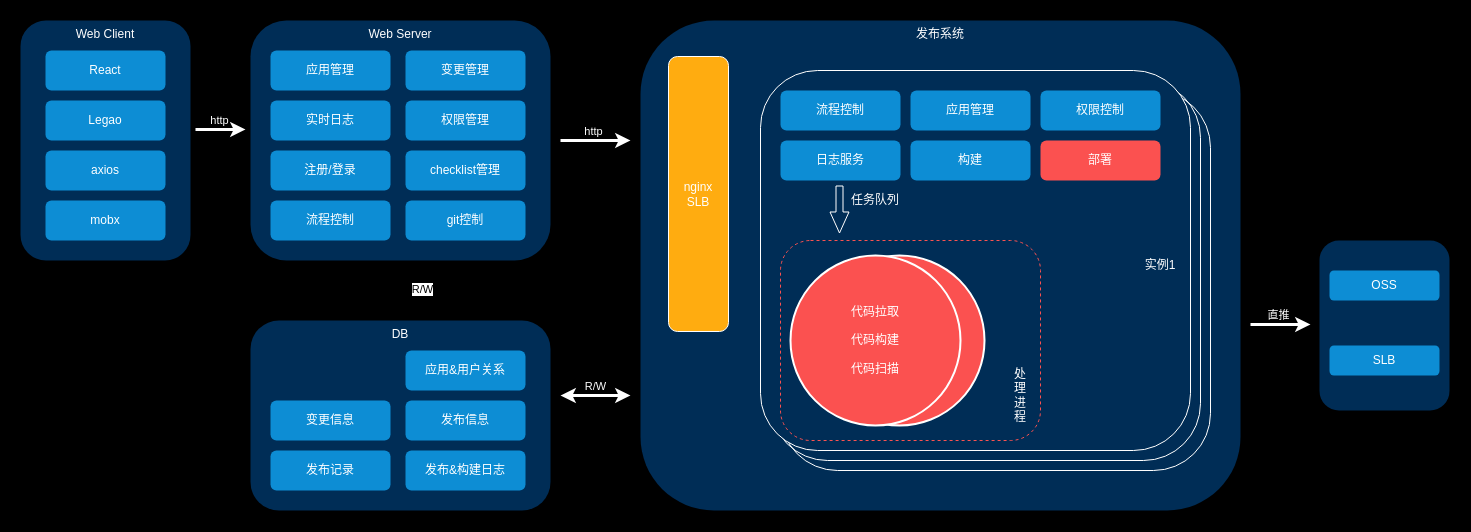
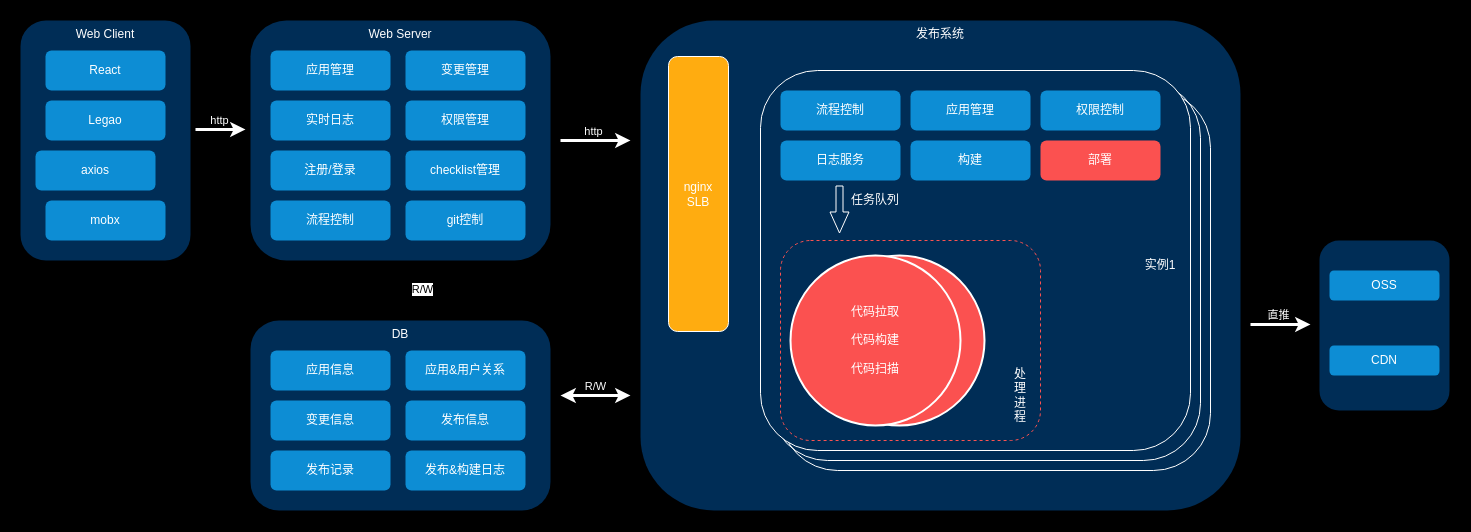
  <mxCell id="0" />
  <mxCell id="1" parent="0" />
  <mxCell id="2" value="&lt;span&gt;发布系统&lt;br&gt;&lt;/span&gt;" style="rounded=1;whiteSpace=wrap;html=1;verticalAlign=top;fontColor=#FFFFFF;fillColor=#002d56;strokeColor=none;" vertex="1" parent="1"><mxGeometry x="640" y="20" width="600" height="490" as="geometry" /></mxCell>
  <mxCell id="3" value="" style="rounded=1;whiteSpace=wrap;html=1;fillColor=none;strokeColor=#FFFFFF;" vertex="1" parent="1"><mxGeometry x="780" y="90" width="430" height="380" as="geometry" /></mxCell>
  <mxCell id="4" value="" style="rounded=1;whiteSpace=wrap;html=1;fillColor=none;strokeColor=#FFFFFF;" vertex="1" parent="1"><mxGeometry x="770" y="80" width="430" height="380" as="geometry" /></mxCell>
  <mxCell id="5" value="" style="rounded=1;whiteSpace=wrap;html=1;strokeColor=#FFFFFF;fillColor=#002d56;" vertex="1" parent="1"><mxGeometry x="760" y="70" width="430" height="380" as="geometry" /></mxCell>
  <mxCell id="6" value="Web Server" style="rounded=1;whiteSpace=wrap;html=1;verticalAlign=top;fontColor=#FFFFFF;strokeColor=none;fillColor=#002d56;" vertex="1" parent="1"><mxGeometry x="250" y="20" width="300" height="240" as="geometry" /></mxCell>
  <mxCell id="7" value="变更管理" style="rounded=1;whiteSpace=wrap;html=1;strokeColor=none;fillColor=#0d8dd4;fontColor=#FFFFFF;" vertex="1" parent="1"><mxGeometry x="405" y="50" width="120" height="40" as="geometry" /></mxCell>
  <mxCell id="8" value="实时日志" style="rounded=1;whiteSpace=wrap;html=1;strokeColor=none;fillColor=#0d8dd4;fontColor=#FFFFFF;" vertex="1" parent="1"><mxGeometry x="270" y="100" width="120" height="40" as="geometry" /></mxCell>
  <mxCell id="9" value="权限管理" style="rounded=1;whiteSpace=wrap;html=1;strokeColor=none;fillColor=#0d8dd4;fontColor=#FFFFFF;" vertex="1" parent="1"><mxGeometry x="405" y="100" width="120" height="40" as="geometry" /></mxCell>
  <mxCell id="10" value="DB" style="rounded=1;whiteSpace=wrap;html=1;verticalAlign=top;fontColor=#FFFFFF;strokeColor=none;fillColor=#002d56;" vertex="1" parent="1"><mxGeometry x="250" y="320" width="300" height="190" as="geometry" /></mxCell>
+ <mxCell id="11" value="应用信息" style="rounded=1;whiteSpace=wrap;html=1;verticalAlign=middle;strokeColor=none;fillColor=#0d8dd4;fontColor=#FFFFFF;" vertex="1" parent="1"><mxGeometry x="270" y="350" width="120" height="40" as="geometry" /></mxCell>
  <mxCell id="12" value="注册/登录" style="rounded=1;whiteSpace=wrap;html=1;strokeColor=none;fillColor=#0d8dd4;fontColor=#FFFFFF;" vertex="1" parent="1"><mxGeometry x="270" y="150" width="120" height="40" as="geometry" /></mxCell>
  <mxCell id="13" value="应用&amp;amp;用户关系" style="rounded=1;whiteSpace=wrap;html=1;strokeColor=none;fillColor=#0d8dd4;fontColor=#FFFFFF;" vertex="1" parent="1"><mxGeometry x="405" y="350" width="120" height="40" as="geometry" /></mxCell>
  <mxCell id="14" value="checklist管理" style="rounded=1;whiteSpace=wrap;html=1;strokeColor=none;fillColor=#0d8dd4;fontColor=#FFFFFF;" vertex="1" parent="1"><mxGeometry x="405" y="150" width="120" height="40" as="geometry" /></mxCell>
  <mxCell id="15" value="变更信息" style="rounded=1;whiteSpace=wrap;html=1;verticalAlign=middle;strokeColor=none;fillColor=#0d8dd4;fontColor=#FFFFFF;" vertex="1" parent="1"><mxGeometry x="270" y="400" width="120" height="40" as="geometry" /></mxCell>
  <mxCell id="16" value="发布信息" style="rounded=1;whiteSpace=wrap;html=1;verticalAlign=middle;strokeColor=none;fillColor=#0d8dd4;fontColor=#FFFFFF;" vertex="1" parent="1"><mxGeometry x="405" y="400" width="120" height="40" as="geometry" /></mxCell>
  <mxCell id="17" value="发布&amp;amp;构建日志" style="rounded=1;whiteSpace=wrap;html=1;verticalAlign=middle;strokeColor=none;fillColor=#0d8dd4;fontColor=#FFFFFF;" vertex="1" parent="1"><mxGeometry x="405" y="450" width="120" height="40" as="geometry" /></mxCell>
  <mxCell id="18" value="发布记录" style="rounded=1;whiteSpace=wrap;html=1;verticalAlign=middle;strokeColor=none;fillColor=#0d8dd4;fontColor=#FFFFFF;" vertex="1" parent="1"><mxGeometry x="270" y="450" width="120" height="40" as="geometry" /></mxCell>
  <mxCell id="19" value="应用管理" style="rounded=1;whiteSpace=wrap;html=1;strokeColor=none;fillColor=#0d8dd4;fontColor=#FFFFFF;" vertex="1" parent="1"><mxGeometry x="270" y="50" width="120" height="40" as="geometry" /></mxCell>
  <mxCell id="20" value="应用管理" style="rounded=1;whiteSpace=wrap;html=1;verticalAlign=middle;strokeColor=none;fillColor=#0d8dd4;fontColor=#FFFFFF;" vertex="1" parent="1"><mxGeometry x="910" y="90" width="120" height="40" as="geometry" /></mxCell>
  <mxCell id="21" value="权限控制" style="rounded=1;whiteSpace=wrap;html=1;strokeColor=none;fillColor=#0d8dd4;fontColor=#FFFFFF;" vertex="1" parent="1"><mxGeometry x="1040" y="90" width="120" height="40" as="geometry" /></mxCell>
  <mxCell id="22" value="流程控制" style="rounded=1;whiteSpace=wrap;html=1;strokeColor=none;fillColor=#0d8dd4;fontColor=#FFFFFF;" vertex="1" parent="1"><mxGeometry x="270" y="200" width="120" height="40" as="geometry" /></mxCell>
  <mxCell id="23" value="&lt;font color=&quot;#ffffff&quot;&gt;流程控制&lt;/font&gt;" style="rounded=1;whiteSpace=wrap;html=1;strokeColor=none;fillColor=#0d8dd4;" vertex="1" parent="1"><mxGeometry x="780" y="90" width="120" height="40" as="geometry" /></mxCell>
  <mxCell id="24" value="日志服务" style="rounded=1;whiteSpace=wrap;html=1;strokeColor=none;fillColor=#0d8dd4;fontColor=#FFFFFF;" vertex="1" parent="1"><mxGeometry x="780" y="140" width="120" height="40" as="geometry" /></mxCell>
  <mxCell id="25" value="构建" style="rounded=1;whiteSpace=wrap;html=1;strokeColor=none;fillColor=#0d8dd4;fontColor=#FFFFFF;" vertex="1" parent="1"><mxGeometry x="910" y="140" width="120" height="40" as="geometry" /></mxCell>
  <mxCell id="26" value="部署" style="rounded=1;whiteSpace=wrap;html=1;strokeColor=none;fillColor=#fb5150;fontColor=#FFFFFF;" vertex="1" parent="1"><mxGeometry x="1040" y="140" width="120" height="40" as="geometry" /></mxCell>
  <mxCell id="27" value="nginx&lt;br&gt;SLB" style="rounded=1;whiteSpace=wrap;html=1;fillColor=#FFac10;fontColor=#FFFFFF;strokeColor=#FFFFFF;" vertex="1" parent="1"><mxGeometry x="668" y="56" width="60" height="275" as="geometry" /></mxCell>
  <mxCell id="28" value="" style="rounded=1;whiteSpace=wrap;html=1;fillColor=none;strokeColor=#fc5251;dashed=1;" vertex="1" parent="1"><mxGeometry x="780" y="240" width="260" height="200" as="geometry" /></mxCell>
  <mxCell id="29" value="" style="ellipse;whiteSpace=wrap;html=1;aspect=fixed;rounded=1;fontColor=#FFFFFF;strokeColor=#FFFFFF;strokeWidth=2;fillColor=#Fb5150;" vertex="1" parent="1"><mxGeometry x="814" y="255" width="170" height="170" as="geometry" /></mxCell>
  <mxCell id="30" value="代码拉取&lt;br&gt;&lt;br&gt;代码构建&lt;br&gt;&lt;br&gt;代码扫描" style="ellipse;whiteSpace=wrap;html=1;aspect=fixed;rounded=1;strokeColor=#FFFFFF;strokeWidth=2;fillColor=#Fb5150;fontColor=#FFFFFF;" vertex="1" parent="1"><mxGeometry x="790" y="255" width="170" height="170" as="geometry" /></mxCell>
  <mxCell id="31" value="处&lt;br&gt;理&lt;br&gt;进&lt;br&gt;程" style="text;html=1;strokeColor=none;fillColor=none;align=center;verticalAlign=middle;whiteSpace=wrap;rounded=0;fontColor=#FFFFFF;" vertex="1" parent="1"><mxGeometry x="1000" y="360" width="40" height="70" as="geometry" /></mxCell>
  <mxCell id="32" value="" style="shape=flexArrow;endArrow=classic;html=1;width=7;endWidth=11;endSize=6.67;strokeColor=#FFFFFF;" edge="1" parent="1"><mxGeometry width="50" height="50" relative="1" as="geometry"><mxPoint x="839" y="185" as="sourcePoint" /><mxPoint x="839" y="233" as="targetPoint" /></mxGeometry></mxCell>
  <mxCell id="33" value="任务队列" style="text;html=1;strokeColor=none;fillColor=none;align=center;verticalAlign=middle;whiteSpace=wrap;rounded=0;fontColor=#FFFFFF;" vertex="1" parent="1"><mxGeometry x="850" y="190" width="50" height="20" as="geometry" /></mxCell>
  <mxCell id="34" value="&lt;font color=&quot;#ffffff&quot;&gt;实例1&lt;/font&gt;" style="text;html=1;strokeColor=none;fillColor=none;align=center;verticalAlign=middle;whiteSpace=wrap;rounded=0;fontColor=#FC5251;" vertex="1" parent="1"><mxGeometry x="1140" y="255" width="40" height="20" as="geometry" /></mxCell>
  <mxCell id="35" value="git控制" style="rounded=1;whiteSpace=wrap;html=1;strokeColor=none;fillColor=#0d8dd4;fontColor=#FFFFFF;" vertex="1" parent="1"><mxGeometry x="405" y="200" width="120" height="40" as="geometry" /></mxCell>
  <mxCell id="36" value="" style="rounded=1;whiteSpace=wrap;html=1;fontColor=#FFFFFF;verticalAlign=top;strokeColor=none;fillColor=#002d56;" vertex="1" parent="1"><mxGeometry x="1319" y="240" width="130" height="170" as="geometry" /></mxCell>
  <mxCell id="37" value="OSS" style="rounded=1;whiteSpace=wrap;html=1;strokeColor=none;fillColor=#0d8dd4;fontColor=#FFFFFF;" vertex="1" parent="1"><mxGeometry x="1329" y="270" width="110" height="30" as="geometry" /></mxCell>
- <mxCell id="38" value="SLB" style="rounded=1;whiteSpace=wrap;html=1;strokeColor=none;fillColor=#0d8dd4;fontColor=#FFFFFF;" vertex="1" parent="1"><mxGeometry x="1329" y="345" width="110" height="30" as="geometry" /></mxCell>
+ <mxCell id="38" value="CDN" style="rounded=1;whiteSpace=wrap;html=1;strokeColor=none;fillColor=#0d8dd4;fontColor=#FFFFFF;" vertex="1" parent="1"><mxGeometry x="1329" y="345" width="110" height="30" as="geometry" /></mxCell>
  <mxCell id="39" value="Web Client" style="rounded=1;whiteSpace=wrap;html=1;verticalAlign=top;fontColor=#FFFFFF;strokeColor=none;fillColor=#002d56;" vertex="1" parent="1"><mxGeometry x="20" y="20" width="170" height="240" as="geometry" /></mxCell>
  <mxCell id="40" value="React" style="rounded=1;whiteSpace=wrap;html=1;strokeColor=none;fillColor=#0d8dd4;fontColor=#FFFFFF;" vertex="1" parent="1"><mxGeometry x="45" y="50" width="120" height="40" as="geometry" /></mxCell>
  <mxCell id="41" value="Legao" style="rounded=1;whiteSpace=wrap;html=1;strokeColor=none;fillColor=#0d8dd4;fontColor=#FFFFFF;" vertex="1" parent="1"><mxGeometry x="45" y="100" width="120" height="40" as="geometry" /></mxCell>
- <mxCell id="42" value="axios" style="rounded=1;whiteSpace=wrap;html=1;strokeColor=none;fillColor=#0d8dd4;fontColor=#FFFFFF;" vertex="1" parent="1"><mxGeometry x="45" y="150" width="120" height="40" as="geometry" /></mxCell>
+ <mxCell id="42" value="axios" style="rounded=1;whiteSpace=wrap;html=1;strokeColor=none;fillColor=#0d8dd4;fontColor=#FFFFFF;" vertex="1" parent="1"><mxGeometry x="35" y="150" width="120" height="40" as="geometry" /></mxCell>
  <mxCell id="43" value="mobx" style="rounded=1;whiteSpace=wrap;html=1;strokeColor=none;fillColor=#0d8dd4;fontColor=#FFFFFF;" vertex="1" parent="1"><mxGeometry x="45" y="200" width="120" height="40" as="geometry" /></mxCell>
  <mxCell id="44" value="R/W" style="endArrow=classic;startArrow=classic;html=1;strokeWidth=3;verticalAlign=bottom;fontColor=#FFFFFF;labelBackgroundColor=none;strokeColor=#FFFFFF;" edge="1" parent="1"><mxGeometry width="50" height="50" relative="1" as="geometry"><mxPoint x="560" y="395" as="sourcePoint" /><mxPoint x="630" y="395" as="targetPoint" /></mxGeometry></mxCell>
  <mxCell id="45" value="" style="endArrow=classic;html=1;strokeWidth=3;fontColor=#FFFFFF;labelBackgroundColor=none;strokeColor=#FFFFFF;" edge="1" parent="1"><mxGeometry width="50" height="50" relative="1" as="geometry"><mxPoint x="1250" y="324" as="sourcePoint" /><mxPoint x="1310" y="324" as="targetPoint" /></mxGeometry></mxCell>
  <mxCell id="46" value="直推" style="edgeLabel;html=1;align=center;verticalAlign=bottom;resizable=0;points=[];labelBackgroundColor=none;fontColor=#FFFFFF;" vertex="1" connectable="0" parent="45"><mxGeometry x="-0.1" y="-2" relative="1" as="geometry"><mxPoint y="-3" as="offset" /></mxGeometry></mxCell>
  <mxCell id="47" value="" style="endArrow=classic;html=1;strokeWidth=3;fontColor=#FFFFFF;labelBackgroundColor=none;strokeColor=#FFFFFF;" edge="1" parent="1"><mxGeometry width="50" height="50" relative="1" as="geometry"><mxPoint x="560" y="140" as="sourcePoint" /><mxPoint x="630" y="140" as="targetPoint" /></mxGeometry></mxCell>
  <mxCell id="48" value="http" style="edgeLabel;html=1;align=center;verticalAlign=bottom;resizable=0;points=[];labelBackgroundColor=none;fontColor=#FFFFFF;" vertex="1" connectable="0" parent="47"><mxGeometry x="-0.1" y="-2" relative="1" as="geometry"><mxPoint y="-3" as="offset" /></mxGeometry></mxCell>
  <mxCell id="49" value="" style="endArrow=classic;html=1;strokeWidth=3;strokeColor=#FFFFFF;" edge="1" parent="1"><mxGeometry width="50" height="50" relative="1" as="geometry"><mxPoint x="195" y="129" as="sourcePoint" /><mxPoint x="245" y="129" as="targetPoint" /></mxGeometry></mxCell>
  <mxCell id="50" value="http" style="edgeLabel;html=1;align=center;verticalAlign=bottom;resizable=0;points=[];fontColor=#FFFFFF;labelBackgroundColor=none;" vertex="1" connectable="0" parent="49"><mxGeometry x="-0.1" y="-2" relative="1" as="geometry"><mxPoint y="-3" as="offset" /></mxGeometry></mxCell>
  <mxCell id="51" value="" style="endArrow=classic;startArrow=classic;html=1;strokeWidth=3;align=center;" edge="1" parent="1"><mxGeometry width="50" height="50" relative="1" as="geometry"><mxPoint x="400" y="310" as="sourcePoint" /><mxPoint x="400" y="270" as="targetPoint" /></mxGeometry></mxCell>
  <mxCell id="52" value="R/W" style="edgeLabel;html=1;align=center;verticalAlign=middle;resizable=0;points=[];" vertex="1" connectable="0" parent="51"><mxGeometry x="0.3" y="1" relative="1" as="geometry"><mxPoint x="22" y="4" as="offset" /></mxGeometry></mxCell>
